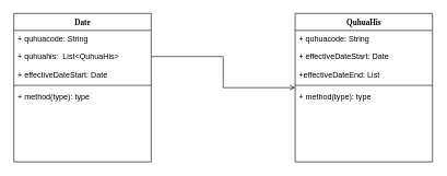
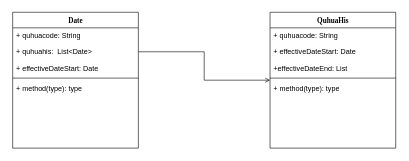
  <mxCell id="0" />
  <mxCell id="1" parent="0" />
  <mxCell id="2" value="" style="edgeStyle=orthogonalEdgeStyle;rounded=0;orthogonalLoop=1;jettySize=auto;html=1;endArrow=open;" edge="1" parent="1" source="5" target="9"><mxGeometry relative="1" as="geometry" /></mxCell>
  <mxCell id="3" value="Date" style="swimlane;html=1;fontStyle=1;align=center;verticalAlign=top;childLayout=stackLayout;horizontal=1;startSize=26;horizontalStack=0;resizeParent=1;resizeLast=0;collapsible=1;marginBottom=0;swimlaneFillColor=#ffffff;rounded=0;shadow=0;comic=0;labelBackgroundColor=none;strokeWidth=1;fillColor=none;fontFamily=Verdana;fontSize=12" parent="1" vertex="1"><mxGeometry x="20" y="20" width="210" height="227" as="geometry" /></mxCell>
  <mxCell id="4" value="+ quhuacode: String" style="text;html=1;strokeColor=none;fillColor=none;align=left;verticalAlign=top;spacingLeft=4;spacingRight=4;whiteSpace=wrap;overflow=hidden;rotatable=0;points=[[0,0.5],[1,0.5]];portConstraint=eastwest;" parent="3" vertex="1"><mxGeometry y="26" width="210" height="26" as="geometry" /></mxCell>
- <mxCell id="5" value="+ quhuahis:&amp;nbsp;&amp;nbsp;List&amp;lt;QuhuaHis&amp;gt;" style="text;html=1;strokeColor=none;fillColor=none;align=left;verticalAlign=top;spacingLeft=4;spacingRight=4;whiteSpace=wrap;overflow=hidden;rotatable=0;points=[[0,0.5],[1,0.5]];portConstraint=eastwest;" parent="3" vertex="1"><mxGeometry y="52" width="210" height="28" as="geometry" /></mxCell>
+ <mxCell id="5" value="+ quhuahis:&amp;nbsp;&amp;nbsp;List&amp;lt;Date&amp;gt;" style="text;html=1;strokeColor=none;fillColor=none;align=left;verticalAlign=top;spacingLeft=4;spacingRight=4;whiteSpace=wrap;overflow=hidden;rotatable=0;points=[[0,0.5],[1,0.5]];portConstraint=eastwest;" parent="3" vertex="1"><mxGeometry y="52" width="210" height="28" as="geometry" /></mxCell>
  <mxCell id="6" value="+&amp;nbsp;effectiveDateStart: Date" style="text;html=1;strokeColor=none;fillColor=none;align=left;verticalAlign=top;spacingLeft=4;spacingRight=4;whiteSpace=wrap;overflow=hidden;rotatable=0;points=[[0,0.5],[1,0.5]];portConstraint=eastwest;" parent="3" vertex="1"><mxGeometry y="80" width="210" height="26" as="geometry" /></mxCell>
  <mxCell id="7" value="" style="line;html=1;strokeWidth=1;fillColor=none;align=left;verticalAlign=middle;spacingTop=-1;spacingLeft=3;spacingRight=3;rotatable=0;labelPosition=right;points=[];portConstraint=eastwest;" parent="3" vertex="1"><mxGeometry y="106" width="210" height="8" as="geometry" /></mxCell>
  <mxCell id="8" value="+ method(type): type" style="text;html=1;strokeColor=none;fillColor=none;align=left;verticalAlign=top;spacingLeft=4;spacingRight=4;whiteSpace=wrap;overflow=hidden;rotatable=0;points=[[0,0.5],[1,0.5]];portConstraint=eastwest;" parent="3" vertex="1"><mxGeometry y="114" width="210" height="26" as="geometry" /></mxCell>
  <mxCell id="9" value="QuhuaHis" style="swimlane;html=1;fontStyle=1;align=center;verticalAlign=top;childLayout=stackLayout;horizontal=1;startSize=26;horizontalStack=0;resizeParent=1;resizeLast=0;collapsible=1;marginBottom=0;swimlaneFillColor=#ffffff;rounded=0;shadow=0;comic=0;labelBackgroundColor=none;strokeWidth=1;fillColor=none;fontFamily=Verdana;fontSize=12" vertex="1" parent="1"><mxGeometry x="450" y="20" width="210" height="227" as="geometry" /></mxCell>
  <mxCell id="10" value="+ quhuacode: String" style="text;html=1;strokeColor=none;fillColor=none;align=left;verticalAlign=top;spacingLeft=4;spacingRight=4;whiteSpace=wrap;overflow=hidden;rotatable=0;points=[[0,0.5],[1,0.5]];portConstraint=eastwest;" vertex="1" parent="9"><mxGeometry y="26" width="210" height="26" as="geometry" /></mxCell>
  <mxCell id="11" value="+&amp;nbsp;effectiveDateStart&lt;span style=&quot;background-color: initial;&quot;&gt;: Date&lt;/span&gt;" style="text;html=1;strokeColor=none;fillColor=none;align=left;verticalAlign=top;spacingLeft=4;spacingRight=4;whiteSpace=wrap;overflow=hidden;rotatable=0;points=[[0,0.5],[1,0.5]];portConstraint=eastwest;" vertex="1" parent="9"><mxGeometry y="52" width="210" height="28" as="geometry" /></mxCell>
  <mxCell id="12" value="+effectiveDateEnd&lt;span style=&quot;background-color: initial;&quot;&gt;: List&lt;/span&gt;" style="text;html=1;strokeColor=none;fillColor=none;align=left;verticalAlign=top;spacingLeft=4;spacingRight=4;whiteSpace=wrap;overflow=hidden;rotatable=0;points=[[0,0.5],[1,0.5]];portConstraint=eastwest;" vertex="1" parent="9"><mxGeometry y="80" width="210" height="26" as="geometry" /></mxCell>
  <mxCell id="13" value="" style="line;html=1;strokeWidth=1;fillColor=none;align=left;verticalAlign=middle;spacingTop=-1;spacingLeft=3;spacingRight=3;rotatable=0;labelPosition=right;points=[];portConstraint=eastwest;" vertex="1" parent="9"><mxGeometry y="106" width="210" height="8" as="geometry" /></mxCell>
  <mxCell id="14" value="+ method(type): type" style="text;html=1;strokeColor=none;fillColor=none;align=left;verticalAlign=top;spacingLeft=4;spacingRight=4;whiteSpace=wrap;overflow=hidden;rotatable=0;points=[[0,0.5],[1,0.5]];portConstraint=eastwest;" vertex="1" parent="9"><mxGeometry y="114" width="210" height="26" as="geometry" /></mxCell>
